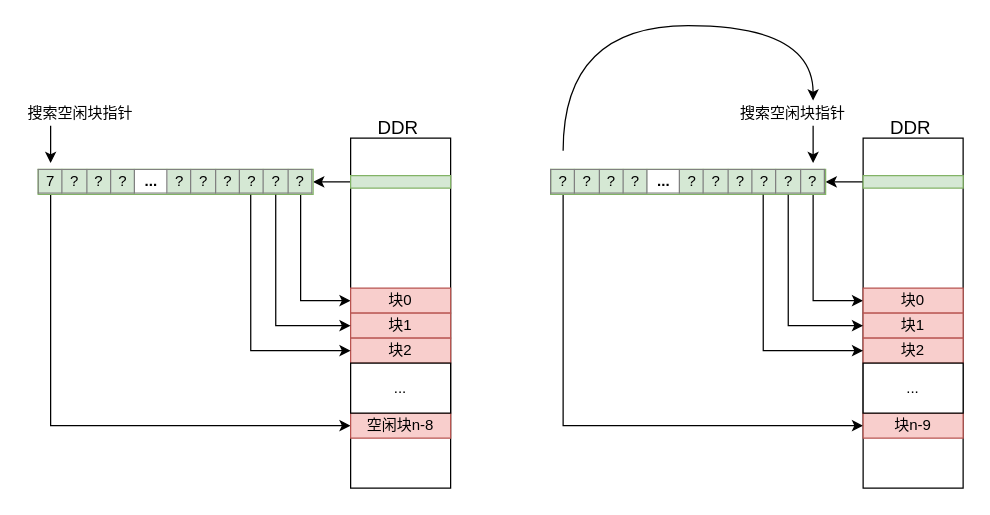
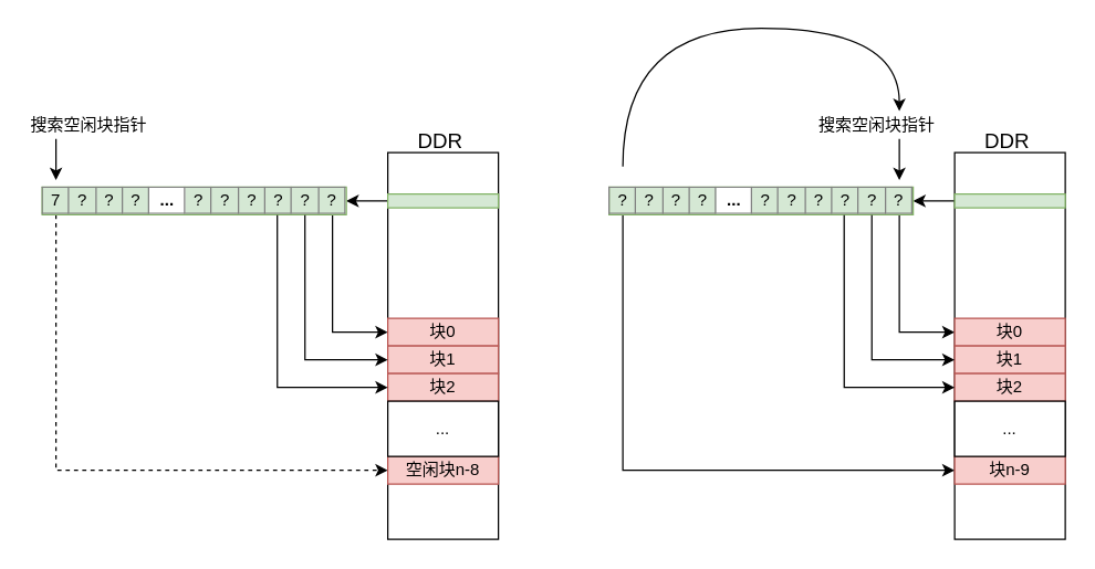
  <mxCell id="0" />
  <mxCell id="1" parent="0" />
  <mxCell id="2" value="" style="rounded=0;whiteSpace=wrap;html=1;" vertex="1" parent="1"><mxGeometry x="280" y="110" width="80" height="280" as="geometry" /></mxCell>
  <mxCell id="3" value="&lt;font style=&quot;font-size: 15px&quot;&gt;DDR&lt;/font&gt;" style="text;html=1;resizable=0;points=[];autosize=1;align=left;verticalAlign=top;spacingTop=-4;" vertex="1" parent="1"><mxGeometry x="300" y="90" width="50" height="20" as="geometry" /></mxCell>
  <mxCell id="4" style="edgeStyle=orthogonalEdgeStyle;rounded=0;orthogonalLoop=1;jettySize=auto;html=1;entryX=1;entryY=0.5;entryDx=0;entryDy=0;" edge="1" parent="1" source="5" target="8"><mxGeometry relative="1" as="geometry"><Array as="points"><mxPoint x="260" y="145" /><mxPoint x="260" y="145" /></Array></mxGeometry></mxCell>
  <mxCell id="5" value="" style="rounded=0;whiteSpace=wrap;html=1;fillColor=#d5e8d4;strokeColor=#82b366;" vertex="1" parent="1"><mxGeometry x="280" y="140" width="80" height="10" as="geometry" /></mxCell>
  <mxCell id="6" style="edgeStyle=orthogonalEdgeStyle;rounded=0;orthogonalLoop=1;jettySize=auto;html=1;entryX=0;entryY=0.5;entryDx=0;entryDy=0;" edge="1" parent="1" source="8" target="9"><mxGeometry relative="1" as="geometry"><Array as="points"><mxPoint x="240" y="240" /></Array></mxGeometry></mxCell>
- <mxCell id="7" style="edgeStyle=orthogonalEdgeStyle;rounded=0;orthogonalLoop=1;jettySize=auto;html=1;entryX=0;entryY=0.5;entryDx=0;entryDy=0;" edge="1" parent="1" source="8" target="12"><mxGeometry relative="1" as="geometry"><mxPoint x="170" y="320" as="targetPoint" /><Array as="points"><mxPoint x="40" y="340" /></Array></mxGeometry></mxCell>
+ <mxCell id="7" style="edgeStyle=orthogonalEdgeStyle;rounded=0;orthogonalLoop=1;jettySize=auto;html=1;entryX=0;entryY=0.5;entryDx=0;entryDy=0;dashed=1;" edge="1" parent="1" source="8" target="12"><mxGeometry relative="1" as="geometry"><mxPoint x="170" y="320" as="targetPoint" /><Array as="points"><mxPoint x="40" y="340" /></Array></mxGeometry></mxCell>
  <mxCell id="8" value="&lt;table border=&quot;1&quot; width=&quot;100%&quot; style=&quot;width: 100% ; height: 100% ; border-collapse: collapse&quot;&gt;&lt;tbody&gt;&lt;tr&gt;&lt;td align=&quot;center&quot;&gt;7&lt;/td&gt;&lt;td style=&quot;text-align: center&quot;&gt;?&lt;/td&gt;&lt;td style=&quot;text-align: center&quot;&gt;?&lt;/td&gt;&lt;td style=&quot;text-align: center&quot;&gt;?&lt;/td&gt;&lt;td style=&quot;text-align: center ; background-color: rgb(255 , 255 , 255)&quot;&gt;&lt;b&gt;...&lt;/b&gt;&lt;/td&gt;&lt;td style=&quot;text-align: center&quot;&gt;?&lt;/td&gt;&lt;td style=&quot;text-align: center&quot;&gt;?&lt;/td&gt;&lt;td style=&quot;text-align: center&quot;&gt;?&lt;/td&gt;&lt;td style=&quot;text-align: center&quot;&gt;?&lt;/td&gt;&lt;td style=&quot;text-align: center&quot;&gt;?&lt;/td&gt;&lt;td align=&quot;center&quot;&gt;?&lt;/td&gt;&lt;/tr&gt;&lt;/tbody&gt;&lt;/table&gt;" style="text;html=1;strokeColor=#82b366;fillColor=#d5e8d4;overflow=fill;" vertex="1" parent="1"><mxGeometry x="30" y="135" width="220" height="20" as="geometry" /></mxCell>
  <mxCell id="9" value="块0" style="rounded=0;whiteSpace=wrap;html=1;fillColor=#f8cecc;strokeColor=#b85450;" vertex="1" parent="1"><mxGeometry x="280" y="230" width="80" height="20" as="geometry" /></mxCell>
  <mxCell id="10" value="块1" style="rounded=0;whiteSpace=wrap;html=1;fillColor=#f8cecc;strokeColor=#b85450;" vertex="1" parent="1"><mxGeometry x="280" y="250" width="80" height="20" as="geometry" /></mxCell>
  <mxCell id="11" value="块2" style="rounded=0;whiteSpace=wrap;html=1;fillColor=#f8cecc;strokeColor=#b85450;" vertex="1" parent="1"><mxGeometry x="280" y="270" width="80" height="20" as="geometry" /></mxCell>
  <mxCell id="12" value="空闲块n-8" style="rounded=0;whiteSpace=wrap;html=1;fillColor=#f8cecc;strokeColor=#b85450;" vertex="1" parent="1"><mxGeometry x="280" y="330" width="80" height="20" as="geometry" /></mxCell>
  <mxCell id="13" value="..." style="rounded=0;whiteSpace=wrap;html=1;" vertex="1" parent="1"><mxGeometry x="280" y="290" width="80" height="40" as="geometry" /></mxCell>
  <mxCell id="14" style="edgeStyle=orthogonalEdgeStyle;rounded=0;orthogonalLoop=1;jettySize=auto;html=1;entryX=0;entryY=0.5;entryDx=0;entryDy=0;exitX=0.864;exitY=1.014;exitDx=0;exitDy=0;exitPerimeter=0;" edge="1" parent="1" source="8" target="10"><mxGeometry relative="1" as="geometry"><mxPoint x="220" y="160" as="sourcePoint" /><mxPoint x="260" y="240.095" as="targetPoint" /><Array as="points"><mxPoint x="220" y="260" /></Array></mxGeometry></mxCell>
  <mxCell id="15" style="edgeStyle=orthogonalEdgeStyle;rounded=0;orthogonalLoop=1;jettySize=auto;html=1;entryX=0;entryY=0.5;entryDx=0;entryDy=0;exitX=0.773;exitY=1.018;exitDx=0;exitDy=0;exitPerimeter=0;" edge="1" parent="1" source="8" target="11"><mxGeometry relative="1" as="geometry"><mxPoint x="200" y="160" as="sourcePoint" /><mxPoint x="270" y="280" as="targetPoint" /><Array as="points"><mxPoint x="200" y="280" /></Array></mxGeometry></mxCell>
  <mxCell id="16" value="" style="endArrow=classic;html=1;" edge="1" parent="1"><mxGeometry width="50" height="50" relative="1" as="geometry"><mxPoint x="40" y="100" as="sourcePoint" /><mxPoint x="40" y="130" as="targetPoint" /></mxGeometry></mxCell>
  <mxCell id="17" value="搜索空闲块指针" style="text;html=1;resizable=0;points=[];autosize=1;align=left;verticalAlign=top;spacingTop=-4;" vertex="1" parent="1"><mxGeometry x="20" y="80" width="100" height="20" as="geometry" /></mxCell>
  <mxCell id="18" value="" style="rounded=0;whiteSpace=wrap;html=1;" vertex="1" parent="1"><mxGeometry x="690" y="110" width="80" height="280" as="geometry" /></mxCell>
  <mxCell id="19" value="&lt;font style=&quot;font-size: 15px&quot;&gt;DDR&lt;/font&gt;" style="text;html=1;resizable=0;points=[];autosize=1;align=left;verticalAlign=top;spacingTop=-4;" vertex="1" parent="1"><mxGeometry x="710" y="90" width="50" height="20" as="geometry" /></mxCell>
  <mxCell id="20" style="edgeStyle=orthogonalEdgeStyle;rounded=0;orthogonalLoop=1;jettySize=auto;html=1;entryX=1;entryY=0.5;entryDx=0;entryDy=0;" edge="1" parent="1" source="21" target="24"><mxGeometry relative="1" as="geometry"><Array as="points"><mxPoint x="670" y="145" /><mxPoint x="670" y="145" /></Array></mxGeometry></mxCell>
  <mxCell id="21" value="" style="rounded=0;whiteSpace=wrap;html=1;fillColor=#d5e8d4;strokeColor=#82b366;" vertex="1" parent="1"><mxGeometry x="690" y="140" width="80" height="10" as="geometry" /></mxCell>
  <mxCell id="22" style="edgeStyle=orthogonalEdgeStyle;rounded=0;orthogonalLoop=1;jettySize=auto;html=1;entryX=0;entryY=0.5;entryDx=0;entryDy=0;" edge="1" parent="1" source="24" target="25"><mxGeometry relative="1" as="geometry"><Array as="points"><mxPoint x="650" y="240" /></Array></mxGeometry></mxCell>
  <mxCell id="23" style="edgeStyle=orthogonalEdgeStyle;rounded=0;orthogonalLoop=1;jettySize=auto;html=1;entryX=0;entryY=0.5;entryDx=0;entryDy=0;" edge="1" parent="1" source="24" target="28"><mxGeometry relative="1" as="geometry"><mxPoint x="580" y="320" as="targetPoint" /><Array as="points"><mxPoint x="450" y="340" /></Array></mxGeometry></mxCell>
  <mxCell id="24" value="&lt;table border=&quot;1&quot; width=&quot;100%&quot; style=&quot;width: 100% ; height: 100% ; border-collapse: collapse&quot;&gt;&lt;tbody&gt;&lt;tr&gt;&lt;td align=&quot;center&quot;&gt;?&lt;br&gt;&lt;/td&gt;&lt;td style=&quot;text-align: center&quot;&gt;?&lt;br&gt;&lt;/td&gt;&lt;td style=&quot;text-align: center&quot;&gt;?&lt;br&gt;&lt;/td&gt;&lt;td style=&quot;text-align: center&quot;&gt;?&lt;br&gt;&lt;/td&gt;&lt;td style=&quot;text-align: center ; background-color: rgb(255 , 255 , 255)&quot;&gt;&lt;b&gt;...&lt;/b&gt;&lt;/td&gt;&lt;td style=&quot;text-align: center&quot;&gt;?&lt;br&gt;&lt;/td&gt;&lt;td style=&quot;text-align: center&quot;&gt;?&lt;br&gt;&lt;/td&gt;&lt;td style=&quot;text-align: center&quot;&gt;?&lt;br&gt;&lt;/td&gt;&lt;td style=&quot;text-align: center&quot;&gt;?&lt;br&gt;&lt;/td&gt;&lt;td style=&quot;text-align: center&quot;&gt;?&lt;br&gt;&lt;/td&gt;&lt;td align=&quot;center&quot;&gt;?&lt;/td&gt;&lt;/tr&gt;&lt;/tbody&gt;&lt;/table&gt;" style="text;html=1;strokeColor=#82b366;fillColor=#d5e8d4;overflow=fill;" vertex="1" parent="1"><mxGeometry x="440" y="135" width="220" height="20" as="geometry" /></mxCell>
  <mxCell id="25" value="块0" style="rounded=0;whiteSpace=wrap;html=1;fillColor=#f8cecc;strokeColor=#b85450;" vertex="1" parent="1"><mxGeometry x="690" y="230" width="80" height="20" as="geometry" /></mxCell>
  <mxCell id="26" value="块1" style="rounded=0;whiteSpace=wrap;html=1;fillColor=#f8cecc;strokeColor=#b85450;" vertex="1" parent="1"><mxGeometry x="690" y="250" width="80" height="20" as="geometry" /></mxCell>
  <mxCell id="27" value="块2" style="rounded=0;whiteSpace=wrap;html=1;fillColor=#f8cecc;strokeColor=#b85450;" vertex="1" parent="1"><mxGeometry x="690" y="270" width="80" height="20" as="geometry" /></mxCell>
  <mxCell id="28" value="块n-9" style="rounded=0;whiteSpace=wrap;html=1;fillColor=#f8cecc;strokeColor=#b85450;" vertex="1" parent="1"><mxGeometry x="690" y="330" width="80" height="20" as="geometry" /></mxCell>
  <mxCell id="29" value="..." style="rounded=0;whiteSpace=wrap;html=1;" vertex="1" parent="1"><mxGeometry x="690" y="290" width="80" height="40" as="geometry" /></mxCell>
  <mxCell id="30" style="edgeStyle=orthogonalEdgeStyle;rounded=0;orthogonalLoop=1;jettySize=auto;html=1;entryX=0;entryY=0.5;entryDx=0;entryDy=0;exitX=0.864;exitY=1.014;exitDx=0;exitDy=0;exitPerimeter=0;" edge="1" parent="1" source="24" target="26"><mxGeometry relative="1" as="geometry"><mxPoint x="630" y="160" as="sourcePoint" /><mxPoint x="670" y="240.095" as="targetPoint" /><Array as="points"><mxPoint x="630" y="260" /></Array></mxGeometry></mxCell>
  <mxCell id="31" style="edgeStyle=orthogonalEdgeStyle;rounded=0;orthogonalLoop=1;jettySize=auto;html=1;entryX=0;entryY=0.5;entryDx=0;entryDy=0;exitX=0.773;exitY=1.018;exitDx=0;exitDy=0;exitPerimeter=0;" edge="1" parent="1" source="24" target="27"><mxGeometry relative="1" as="geometry"><mxPoint x="610" y="160" as="sourcePoint" /><mxPoint x="680" y="280" as="targetPoint" /><Array as="points"><mxPoint x="610" y="280" /></Array></mxGeometry></mxCell>
  <mxCell id="32" value="" style="endArrow=classic;html=1;" edge="1" parent="1"><mxGeometry width="50" height="50" relative="1" as="geometry"><mxPoint x="650" y="100" as="sourcePoint" /><mxPoint x="650" y="130" as="targetPoint" /></mxGeometry></mxCell>
  <mxCell id="33" value="搜索空闲块指针" style="text;html=1;resizable=0;points=[];autosize=1;align=left;verticalAlign=top;spacingTop=-4;" vertex="1" parent="1"><mxGeometry x="590" y="80" width="100" height="20" as="geometry" /></mxCell>
  <mxCell id="34" value="" style="endArrow=classic;html=1;edgeStyle=orthogonalEdgeStyle;curved=1;entryX=0.6;entryY=0;entryDx=0;entryDy=0;entryPerimeter=0;" edge="1" parent="1" target="33"><mxGeometry width="50" height="50" relative="1" as="geometry"><mxPoint x="450" y="120" as="sourcePoint" /><mxPoint x="630" y="70" as="targetPoint" /><Array as="points"><mxPoint x="450" y="20" /><mxPoint x="650" y="20" /></Array></mxGeometry></mxCell>
